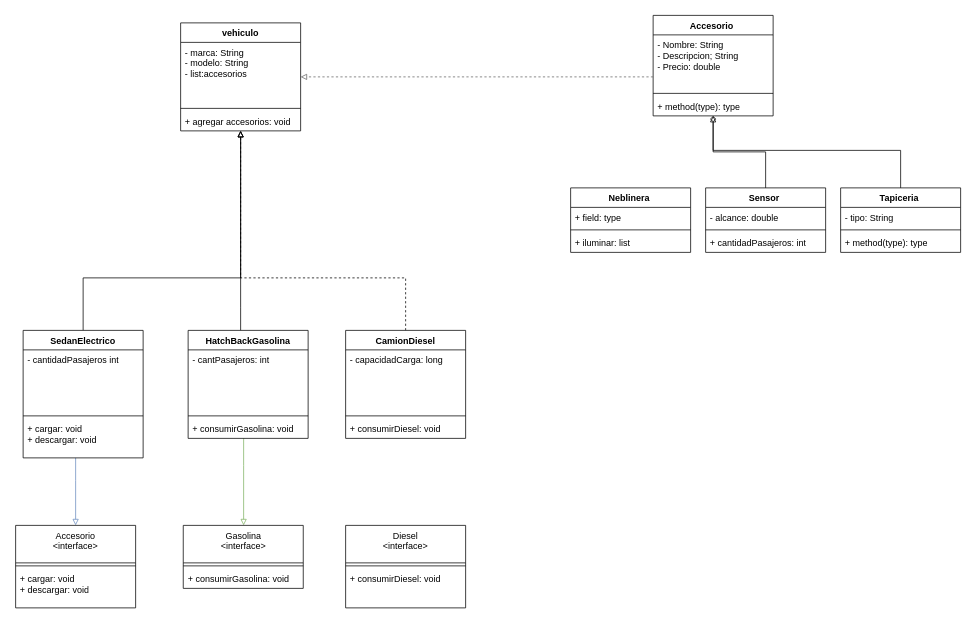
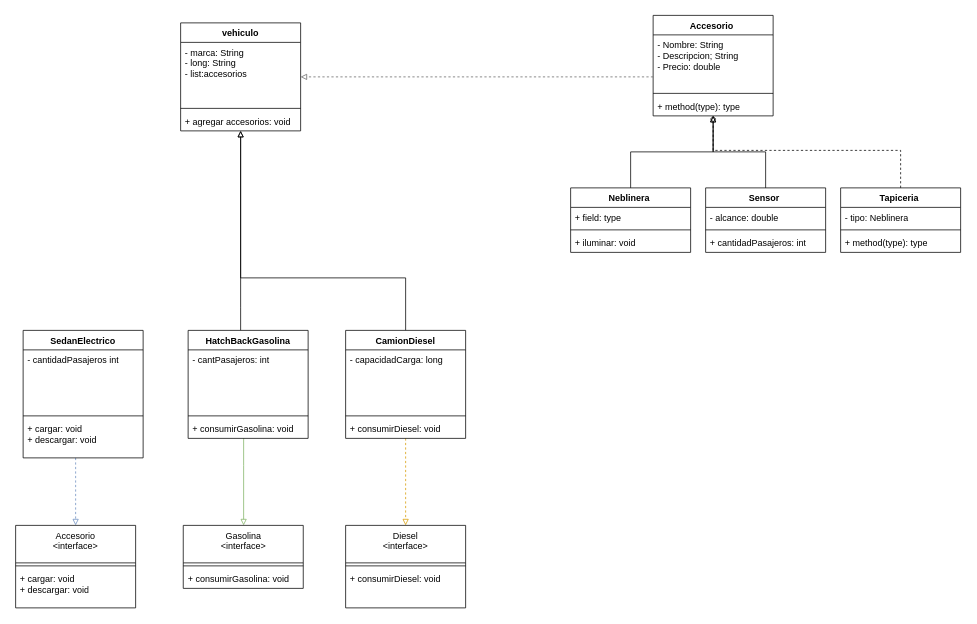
  <mxCell id="0" />
  <mxCell id="1" parent="0" />
  <mxCell id="2" value="vehiculo" style="swimlane;fontStyle=1;align=center;verticalAlign=top;childLayout=stackLayout;horizontal=1;startSize=26;horizontalStack=0;resizeParent=1;resizeParentMax=0;resizeLast=0;collapsible=1;marginBottom=0;whiteSpace=wrap;html=1;" parent="1" vertex="1"><mxGeometry x="240" y="30" width="160" height="144" as="geometry" /></mxCell>
- <mxCell id="3" value="- marca: String&lt;div&gt;- modelo: String&lt;/div&gt;&lt;div&gt;- list:accesorios&lt;/div&gt;" style="text;strokeColor=none;fillColor=none;align=left;verticalAlign=top;spacingLeft=4;spacingRight=4;overflow=hidden;rotatable=0;points=[[0,0.5],[1,0.5]];portConstraint=eastwest;whiteSpace=wrap;html=1;" parent="2" vertex="1"><mxGeometry y="26" width="160" height="84" as="geometry" /></mxCell>
+ <mxCell id="3" value="- marca: String&lt;div&gt;- long: String&lt;/div&gt;&lt;div&gt;- list:accesorios&lt;/div&gt;" style="text;strokeColor=none;fillColor=none;align=left;verticalAlign=top;spacingLeft=4;spacingRight=4;overflow=hidden;rotatable=0;points=[[0,0.5],[1,0.5]];portConstraint=eastwest;whiteSpace=wrap;html=1;" parent="2" vertex="1"><mxGeometry y="26" width="160" height="84" as="geometry" /></mxCell>
  <mxCell id="4" value="" style="line;strokeWidth=1;fillColor=none;align=left;verticalAlign=middle;spacingTop=-1;spacingLeft=3;spacingRight=3;rotatable=0;labelPosition=right;points=[];portConstraint=eastwest;strokeColor=inherit;" parent="2" vertex="1"><mxGeometry y="110" width="160" height="8" as="geometry" /></mxCell>
  <mxCell id="5" value="+ agregar accesorios: void" style="text;strokeColor=none;fillColor=none;align=left;verticalAlign=top;spacingLeft=4;spacingRight=4;overflow=hidden;rotatable=0;points=[[0,0.5],[1,0.5]];portConstraint=eastwest;whiteSpace=wrap;html=1;" parent="2" vertex="1"><mxGeometry y="118" width="160" height="26" as="geometry" /></mxCell>
- <mxCell id="6" style="edgeStyle=orthogonalEdgeStyle;rounded=0;orthogonalLoop=1;jettySize=auto;html=1;endArrow=block;endFill=0;" parent="1" source="8" target="2" edge="1"><mxGeometry relative="1" as="geometry"><Array as="points"><mxPoint x="110" y="370" /><mxPoint x="320" y="370" /></Array></mxGeometry></mxCell>
- <mxCell id="7" style="edgeStyle=orthogonalEdgeStyle;rounded=0;orthogonalLoop=1;jettySize=auto;html=1;endArrow=block;endFill=0;fillColor=#dae8fc;strokeColor=#6c8ebf;dashed=0;" parent="1" source="8" target="27" edge="1"><mxGeometry relative="1" as="geometry"><Array as="points"><mxPoint x="100" y="640" /><mxPoint x="100" y="640" /></Array></mxGeometry></mxCell>
+ <mxCell id="7" style="edgeStyle=orthogonalEdgeStyle;rounded=0;orthogonalLoop=1;jettySize=auto;html=1;endArrow=block;endFill=0;fillColor=#dae8fc;strokeColor=#6c8ebf;dashed=1;" parent="1" source="8" target="27" edge="1"><mxGeometry relative="1" as="geometry"><Array as="points"><mxPoint x="100" y="640" /><mxPoint x="100" y="640" /></Array></mxGeometry></mxCell>
  <mxCell id="8" value="SedanElectrico" style="swimlane;fontStyle=1;align=center;verticalAlign=top;childLayout=stackLayout;horizontal=1;startSize=26;horizontalStack=0;resizeParent=1;resizeParentMax=0;resizeLast=0;collapsible=1;marginBottom=0;whiteSpace=wrap;html=1;" parent="1" vertex="1"><mxGeometry x="30" y="440" width="160" height="170" as="geometry" /></mxCell>
  <mxCell id="9" value="-&amp;nbsp;cantidadPasajeros int" style="text;strokeColor=none;fillColor=none;align=left;verticalAlign=top;spacingLeft=4;spacingRight=4;overflow=hidden;rotatable=0;points=[[0,0.5],[1,0.5]];portConstraint=eastwest;whiteSpace=wrap;html=1;" parent="8" vertex="1"><mxGeometry y="26" width="160" height="84" as="geometry" /></mxCell>
  <mxCell id="10" value="" style="line;strokeWidth=1;fillColor=none;align=left;verticalAlign=middle;spacingTop=-1;spacingLeft=3;spacingRight=3;rotatable=0;labelPosition=right;points=[];portConstraint=eastwest;strokeColor=inherit;" parent="8" vertex="1"><mxGeometry y="110" width="160" height="8" as="geometry" /></mxCell>
  <mxCell id="11" value="+ cargar: void&lt;div&gt;+ descargar: void&lt;/div&gt;" style="text;strokeColor=none;fillColor=none;align=left;verticalAlign=top;spacingLeft=4;spacingRight=4;overflow=hidden;rotatable=0;points=[[0,0.5],[1,0.5]];portConstraint=eastwest;whiteSpace=wrap;html=1;" parent="8" vertex="1"><mxGeometry y="118" width="160" height="52" as="geometry" /></mxCell>
  <mxCell id="12" style="edgeStyle=orthogonalEdgeStyle;rounded=0;orthogonalLoop=1;jettySize=auto;html=1;endArrow=block;endFill=0;" parent="1" source="14" target="2" edge="1"><mxGeometry relative="1" as="geometry"><Array as="points"><mxPoint x="320" y="410" /><mxPoint x="320" y="410" /></Array></mxGeometry></mxCell>
  <mxCell id="13" style="edgeStyle=orthogonalEdgeStyle;rounded=0;orthogonalLoop=1;jettySize=auto;html=1;endArrow=block;endFill=0;fillColor=#d5e8d4;strokeColor=#82b366;dashed=0;" parent="1" source="14" target="24" edge="1"><mxGeometry relative="1" as="geometry"><Array as="points"><mxPoint x="324" y="620" /><mxPoint x="324" y="620" /></Array></mxGeometry></mxCell>
  <mxCell id="14" value="HatchBackGasolina" style="swimlane;fontStyle=1;align=center;verticalAlign=top;childLayout=stackLayout;horizontal=1;startSize=26;horizontalStack=0;resizeParent=1;resizeParentMax=0;resizeLast=0;collapsible=1;marginBottom=0;whiteSpace=wrap;html=1;" parent="1" vertex="1"><mxGeometry x="250" y="440" width="160" height="144" as="geometry" /></mxCell>
  <mxCell id="15" value="-&amp;nbsp;cantPasajeros: int" style="text;strokeColor=none;fillColor=none;align=left;verticalAlign=top;spacingLeft=4;spacingRight=4;overflow=hidden;rotatable=0;points=[[0,0.5],[1,0.5]];portConstraint=eastwest;whiteSpace=wrap;html=1;" parent="14" vertex="1"><mxGeometry y="26" width="160" height="84" as="geometry" /></mxCell>
  <mxCell id="16" value="" style="line;strokeWidth=1;fillColor=none;align=left;verticalAlign=middle;spacingTop=-1;spacingLeft=3;spacingRight=3;rotatable=0;labelPosition=right;points=[];portConstraint=eastwest;strokeColor=inherit;" parent="14" vertex="1"><mxGeometry y="110" width="160" height="8" as="geometry" /></mxCell>
  <mxCell id="17" value="+&amp;nbsp;consumirGasolina: void" style="text;strokeColor=none;fillColor=none;align=left;verticalAlign=top;spacingLeft=4;spacingRight=4;overflow=hidden;rotatable=0;points=[[0,0.5],[1,0.5]];portConstraint=eastwest;whiteSpace=wrap;html=1;" parent="14" vertex="1"><mxGeometry y="118" width="160" height="26" as="geometry" /></mxCell>
- <mxCell id="18" style="edgeStyle=orthogonalEdgeStyle;rounded=0;orthogonalLoop=1;jettySize=auto;html=1;endArrow=block;endFill=0;dashed=1;" parent="1" source="20" target="2" edge="1"><mxGeometry relative="1" as="geometry"><Array as="points"><mxPoint x="540" y="370" /><mxPoint x="320" y="370" /></Array></mxGeometry></mxCell>
+ <mxCell id="18" style="edgeStyle=orthogonalEdgeStyle;rounded=0;orthogonalLoop=1;jettySize=auto;html=1;endArrow=block;endFill=0;" parent="1" source="20" target="2" edge="1"><mxGeometry relative="1" as="geometry"><Array as="points"><mxPoint x="540" y="370" /><mxPoint x="320" y="370" /></Array></mxGeometry></mxCell>
+ <mxCell id="19" style="edgeStyle=orthogonalEdgeStyle;rounded=0;orthogonalLoop=1;jettySize=auto;html=1;endArrow=block;endFill=0;fillColor=#ffe6cc;strokeColor=#d79b00;dashed=1;" parent="1" source="20" target="30" edge="1"><mxGeometry relative="1" as="geometry" /></mxCell>
  <mxCell id="20" value="CamionDiesel" style="swimlane;fontStyle=1;align=center;verticalAlign=top;childLayout=stackLayout;horizontal=1;startSize=26;horizontalStack=0;resizeParent=1;resizeParentMax=0;resizeLast=0;collapsible=1;marginBottom=0;whiteSpace=wrap;html=1;" parent="1" vertex="1"><mxGeometry x="460" y="440" width="160" height="144" as="geometry" /></mxCell>
  <mxCell id="21" value="-&amp;nbsp;capacidadCarga: long" style="text;strokeColor=none;fillColor=none;align=left;verticalAlign=top;spacingLeft=4;spacingRight=4;overflow=hidden;rotatable=0;points=[[0,0.5],[1,0.5]];portConstraint=eastwest;whiteSpace=wrap;html=1;" parent="20" vertex="1"><mxGeometry y="26" width="160" height="84" as="geometry" /></mxCell>
  <mxCell id="22" value="" style="line;strokeWidth=1;fillColor=none;align=left;verticalAlign=middle;spacingTop=-1;spacingLeft=3;spacingRight=3;rotatable=0;labelPosition=right;points=[];portConstraint=eastwest;strokeColor=inherit;" parent="20" vertex="1"><mxGeometry y="110" width="160" height="8" as="geometry" /></mxCell>
  <mxCell id="23" value="+&amp;nbsp;consumirDiesel: void" style="text;strokeColor=none;fillColor=none;align=left;verticalAlign=top;spacingLeft=4;spacingRight=4;overflow=hidden;rotatable=0;points=[[0,0.5],[1,0.5]];portConstraint=eastwest;whiteSpace=wrap;html=1;" parent="20" vertex="1"><mxGeometry y="118" width="160" height="26" as="geometry" /></mxCell>
  <mxCell id="24" value="&lt;div style=&quot;font-weight: 400;&quot;&gt;Gasolina&lt;br&gt;&lt;/div&gt;&lt;div style=&quot;font-weight: 400;&quot;&gt;&amp;lt;interface&amp;gt;&lt;/div&gt;" style="swimlane;fontStyle=1;align=center;verticalAlign=top;childLayout=stackLayout;horizontal=1;startSize=50;horizontalStack=0;resizeParent=1;resizeParentMax=0;resizeLast=0;collapsible=1;marginBottom=0;whiteSpace=wrap;html=1;" parent="1" vertex="1"><mxGeometry x="243.5" y="700" width="160" height="84" as="geometry" /></mxCell>
  <mxCell id="25" value="" style="line;strokeWidth=1;fillColor=none;align=left;verticalAlign=middle;spacingTop=-1;spacingLeft=3;spacingRight=3;rotatable=0;labelPosition=right;points=[];portConstraint=eastwest;strokeColor=inherit;" parent="24" vertex="1"><mxGeometry y="50" width="160" height="8" as="geometry" /></mxCell>
  <mxCell id="26" value="+&amp;nbsp;consumirGasolina: void" style="text;strokeColor=none;fillColor=none;align=left;verticalAlign=top;spacingLeft=4;spacingRight=4;overflow=hidden;rotatable=0;points=[[0,0.5],[1,0.5]];portConstraint=eastwest;whiteSpace=wrap;html=1;" parent="24" vertex="1"><mxGeometry y="58" width="160" height="26" as="geometry" /></mxCell>
  <mxCell id="27" value="&lt;div style=&quot;font-weight: 400;&quot;&gt;&lt;div&gt;Accesorio&lt;br&gt;&lt;/div&gt;&lt;div&gt;&amp;lt;interface&amp;gt;&lt;/div&gt;&lt;/div&gt;" style="swimlane;fontStyle=1;align=center;verticalAlign=top;childLayout=stackLayout;horizontal=1;startSize=50;horizontalStack=0;resizeParent=1;resizeParentMax=0;resizeLast=0;collapsible=1;marginBottom=0;whiteSpace=wrap;html=1;" parent="1" vertex="1"><mxGeometry x="20" y="700" width="160" height="110" as="geometry" /></mxCell>
  <mxCell id="28" value="" style="line;strokeWidth=1;fillColor=none;align=left;verticalAlign=middle;spacingTop=-1;spacingLeft=3;spacingRight=3;rotatable=0;labelPosition=right;points=[];portConstraint=eastwest;strokeColor=inherit;" parent="27" vertex="1"><mxGeometry y="50" width="160" height="8" as="geometry" /></mxCell>
  <mxCell id="29" value="+ cargar: void&lt;div&gt;+ descargar: void&lt;/div&gt;" style="text;strokeColor=none;fillColor=none;align=left;verticalAlign=top;spacingLeft=4;spacingRight=4;overflow=hidden;rotatable=0;points=[[0,0.5],[1,0.5]];portConstraint=eastwest;whiteSpace=wrap;html=1;" parent="27" vertex="1"><mxGeometry y="58" width="160" height="52" as="geometry" /></mxCell>
  <mxCell id="30" value="&lt;div style=&quot;font-weight: 400;&quot;&gt;Diesel&lt;div&gt;&amp;lt;interface&amp;gt;&lt;/div&gt;&lt;/div&gt;" style="swimlane;fontStyle=1;align=center;verticalAlign=top;childLayout=stackLayout;horizontal=1;startSize=50;horizontalStack=0;resizeParent=1;resizeParentMax=0;resizeLast=0;collapsible=1;marginBottom=0;whiteSpace=wrap;html=1;" parent="1" vertex="1"><mxGeometry x="460" y="700" width="160" height="110" as="geometry" /></mxCell>
  <mxCell id="31" value="" style="line;strokeWidth=1;fillColor=none;align=left;verticalAlign=middle;spacingTop=-1;spacingLeft=3;spacingRight=3;rotatable=0;labelPosition=right;points=[];portConstraint=eastwest;strokeColor=inherit;" parent="30" vertex="1"><mxGeometry y="50" width="160" height="8" as="geometry" /></mxCell>
  <mxCell id="32" value="+&amp;nbsp;consumirDiesel: void" style="text;strokeColor=none;fillColor=none;align=left;verticalAlign=top;spacingLeft=4;spacingRight=4;overflow=hidden;rotatable=0;points=[[0,0.5],[1,0.5]];portConstraint=eastwest;whiteSpace=wrap;html=1;" parent="30" vertex="1"><mxGeometry y="58" width="160" height="52" as="geometry" /></mxCell>
  <mxCell id="33" value="Accesorio&amp;nbsp;" style="swimlane;fontStyle=1;align=center;verticalAlign=top;childLayout=stackLayout;horizontal=1;startSize=26;horizontalStack=0;resizeParent=1;resizeParentMax=0;resizeLast=0;collapsible=1;marginBottom=0;whiteSpace=wrap;html=1;" vertex="1" parent="1"><mxGeometry x="870" y="20" width="160" height="134" as="geometry" /></mxCell>
  <mxCell id="34" value="- Nombre: String&lt;div&gt;- Descripcion; String&lt;/div&gt;&lt;div&gt;- Precio: double&lt;/div&gt;" style="text;strokeColor=none;fillColor=none;align=left;verticalAlign=top;spacingLeft=4;spacingRight=4;overflow=hidden;rotatable=0;points=[[0,0.5],[1,0.5]];portConstraint=eastwest;whiteSpace=wrap;html=1;" vertex="1" parent="33"><mxGeometry y="26" width="160" height="74" as="geometry" /></mxCell>
  <mxCell id="35" value="" style="line;strokeWidth=1;fillColor=none;align=left;verticalAlign=middle;spacingTop=-1;spacingLeft=3;spacingRight=3;rotatable=0;labelPosition=right;points=[];portConstraint=eastwest;strokeColor=inherit;" vertex="1" parent="33"><mxGeometry y="100" width="160" height="8" as="geometry" /></mxCell>
  <mxCell id="36" value="+ method(type): type" style="text;strokeColor=none;fillColor=none;align=left;verticalAlign=top;spacingLeft=4;spacingRight=4;overflow=hidden;rotatable=0;points=[[0,0.5],[1,0.5]];portConstraint=eastwest;whiteSpace=wrap;html=1;" vertex="1" parent="33"><mxGeometry y="108" width="160" height="26" as="geometry" /></mxCell>
+ <mxCell id="37" style="edgeStyle=orthogonalEdgeStyle;rounded=0;orthogonalLoop=1;jettySize=auto;html=1;endArrow=block;endFill=0;" edge="1" parent="1" source="38" target="33"><mxGeometry relative="1" as="geometry" /></mxCell>
  <mxCell id="38" value="Neblinera&amp;nbsp;" style="swimlane;fontStyle=1;align=center;verticalAlign=top;childLayout=stackLayout;horizontal=1;startSize=26;horizontalStack=0;resizeParent=1;resizeParentMax=0;resizeLast=0;collapsible=1;marginBottom=0;whiteSpace=wrap;html=1;" vertex="1" parent="1"><mxGeometry x="760" y="250" width="160" height="86" as="geometry" /></mxCell>
  <mxCell id="39" value="+ field: type" style="text;strokeColor=none;fillColor=none;align=left;verticalAlign=top;spacingLeft=4;spacingRight=4;overflow=hidden;rotatable=0;points=[[0,0.5],[1,0.5]];portConstraint=eastwest;whiteSpace=wrap;html=1;" vertex="1" parent="38"><mxGeometry y="26" width="160" height="26" as="geometry" /></mxCell>
  <mxCell id="40" value="" style="line;strokeWidth=1;fillColor=none;align=left;verticalAlign=middle;spacingTop=-1;spacingLeft=3;spacingRight=3;rotatable=0;labelPosition=right;points=[];portConstraint=eastwest;strokeColor=inherit;" vertex="1" parent="38"><mxGeometry y="52" width="160" height="8" as="geometry" /></mxCell>
- <mxCell id="41" value="+&amp;nbsp;iluminar: list" style="text;strokeColor=none;fillColor=none;align=left;verticalAlign=top;spacingLeft=4;spacingRight=4;overflow=hidden;rotatable=0;points=[[0,0.5],[1,0.5]];portConstraint=eastwest;whiteSpace=wrap;html=1;" vertex="1" parent="38"><mxGeometry y="60" width="160" height="26" as="geometry" /></mxCell>
+ <mxCell id="41" value="+&amp;nbsp;iluminar: void" style="text;strokeColor=none;fillColor=none;align=left;verticalAlign=top;spacingLeft=4;spacingRight=4;overflow=hidden;rotatable=0;points=[[0,0.5],[1,0.5]];portConstraint=eastwest;whiteSpace=wrap;html=1;" vertex="1" parent="38"><mxGeometry y="60" width="160" height="26" as="geometry" /></mxCell>
  <mxCell id="42" style="edgeStyle=orthogonalEdgeStyle;rounded=0;orthogonalLoop=1;jettySize=auto;html=1;endArrow=diamond;endFill=0;" edge="1" parent="1" source="43" target="33"><mxGeometry relative="1" as="geometry" /></mxCell>
  <mxCell id="43" value="Sensor&amp;nbsp;" style="swimlane;fontStyle=1;align=center;verticalAlign=top;childLayout=stackLayout;horizontal=1;startSize=26;horizontalStack=0;resizeParent=1;resizeParentMax=0;resizeLast=0;collapsible=1;marginBottom=0;whiteSpace=wrap;html=1;" vertex="1" parent="1"><mxGeometry x="940" y="250" width="160" height="86" as="geometry" /></mxCell>
  <mxCell id="44" value="-&amp;nbsp;alcance: double" style="text;strokeColor=none;fillColor=none;align=left;verticalAlign=top;spacingLeft=4;spacingRight=4;overflow=hidden;rotatable=0;points=[[0,0.5],[1,0.5]];portConstraint=eastwest;whiteSpace=wrap;html=1;" vertex="1" parent="43"><mxGeometry y="26" width="160" height="26" as="geometry" /></mxCell>
  <mxCell id="45" value="" style="line;strokeWidth=1;fillColor=none;align=left;verticalAlign=middle;spacingTop=-1;spacingLeft=3;spacingRight=3;rotatable=0;labelPosition=right;points=[];portConstraint=eastwest;strokeColor=inherit;" vertex="1" parent="43"><mxGeometry y="52" width="160" height="8" as="geometry" /></mxCell>
  <mxCell id="46" value="+&amp;nbsp;cantidadPasajeros: int" style="text;strokeColor=none;fillColor=none;align=left;verticalAlign=top;spacingLeft=4;spacingRight=4;overflow=hidden;rotatable=0;points=[[0,0.5],[1,0.5]];portConstraint=eastwest;whiteSpace=wrap;html=1;" vertex="1" parent="43"><mxGeometry y="60" width="160" height="26" as="geometry" /></mxCell>
- <mxCell id="47" style="edgeStyle=orthogonalEdgeStyle;rounded=0;orthogonalLoop=1;jettySize=auto;html=1;endArrow=block;endFill=0;" edge="1" parent="1" source="48" target="33"><mxGeometry relative="1" as="geometry"><Array as="points"><mxPoint x="1200" y="200" /><mxPoint x="950" y="200" /></Array></mxGeometry></mxCell>
+ <mxCell id="47" style="edgeStyle=orthogonalEdgeStyle;rounded=0;orthogonalLoop=1;jettySize=auto;html=1;endArrow=block;endFill=0;dashed=1;" edge="1" parent="1" source="48" target="33"><mxGeometry relative="1" as="geometry"><Array as="points"><mxPoint x="1200" y="200" /><mxPoint x="950" y="200" /></Array></mxGeometry></mxCell>
  <mxCell id="48" value="Tapiceria&amp;nbsp;" style="swimlane;fontStyle=1;align=center;verticalAlign=top;childLayout=stackLayout;horizontal=1;startSize=26;horizontalStack=0;resizeParent=1;resizeParentMax=0;resizeLast=0;collapsible=1;marginBottom=0;whiteSpace=wrap;html=1;" vertex="1" parent="1"><mxGeometry x="1120" y="250" width="160" height="86" as="geometry" /></mxCell>
- <mxCell id="49" value="-&amp;nbsp;tipo: String" style="text;strokeColor=none;fillColor=none;align=left;verticalAlign=top;spacingLeft=4;spacingRight=4;overflow=hidden;rotatable=0;points=[[0,0.5],[1,0.5]];portConstraint=eastwest;whiteSpace=wrap;html=1;" vertex="1" parent="48"><mxGeometry y="26" width="160" height="26" as="geometry" /></mxCell>
+ <mxCell id="49" value="-&amp;nbsp;tipo: Neblinera" style="text;strokeColor=none;fillColor=none;align=left;verticalAlign=top;spacingLeft=4;spacingRight=4;overflow=hidden;rotatable=0;points=[[0,0.5],[1,0.5]];portConstraint=eastwest;whiteSpace=wrap;html=1;" vertex="1" parent="48"><mxGeometry y="26" width="160" height="26" as="geometry" /></mxCell>
  <mxCell id="50" value="" style="line;strokeWidth=1;fillColor=none;align=left;verticalAlign=middle;spacingTop=-1;spacingLeft=3;spacingRight=3;rotatable=0;labelPosition=right;points=[];portConstraint=eastwest;strokeColor=inherit;" vertex="1" parent="48"><mxGeometry y="52" width="160" height="8" as="geometry" /></mxCell>
  <mxCell id="51" value="+ method(type): type" style="text;strokeColor=none;fillColor=none;align=left;verticalAlign=top;spacingLeft=4;spacingRight=4;overflow=hidden;rotatable=0;points=[[0,0.5],[1,0.5]];portConstraint=eastwest;whiteSpace=wrap;html=1;" vertex="1" parent="48"><mxGeometry y="60" width="160" height="26" as="geometry" /></mxCell>
  <mxCell id="52" style="edgeStyle=orthogonalEdgeStyle;rounded=0;orthogonalLoop=1;jettySize=auto;html=1;endArrow=block;endFill=0;dashed=1;fillColor=#f5f5f5;strokeColor=#666666;" edge="1" parent="1" source="34" target="2"><mxGeometry relative="1" as="geometry"><Array as="points"><mxPoint x="750" y="102" /><mxPoint x="750" y="102" /></Array></mxGeometry></mxCell>
